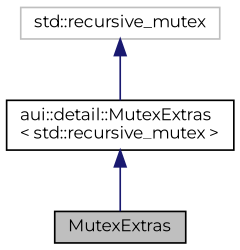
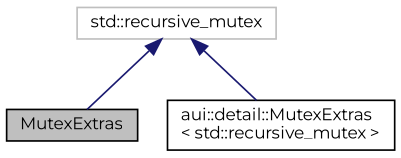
  digraph {
    fontname=Montserrat
    node [color=black fillcolor=white fontname=Montserrat fontsize=10 shape=record style=filled]
    edge [color=midnightblue dir=back fontname=Montserrat fontsize=10 labelfontname=Helvetica labelfontsize=10 style=solid]
    n1 [fillcolor=grey75 fontcolor=black height=0.2 label=MutexExtras width=0.4]
    n2 [height=0.2 label="aui::detail::MutexExtras\l\< std::recursive_mutex \>" width=0.4]
    n3 [color=grey75 height=0.2 label="std::recursive_mutex" width=0.4]
-   n2 -> n1
+   n3 -> n1
    n3 -> n2
  }
